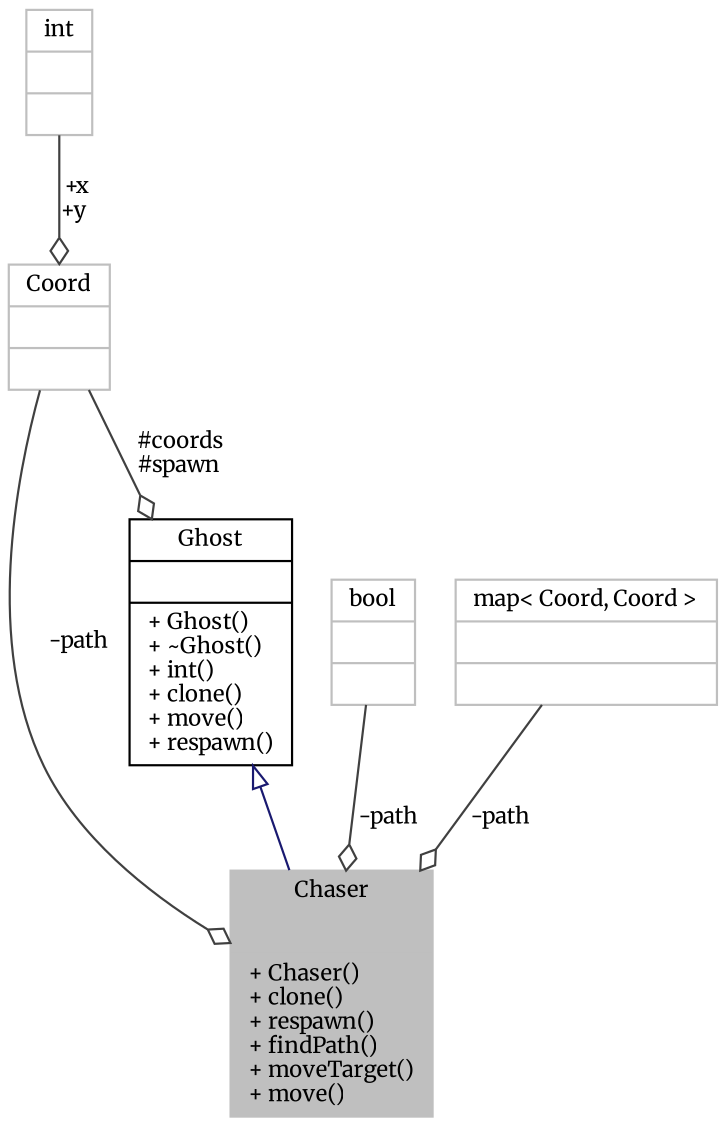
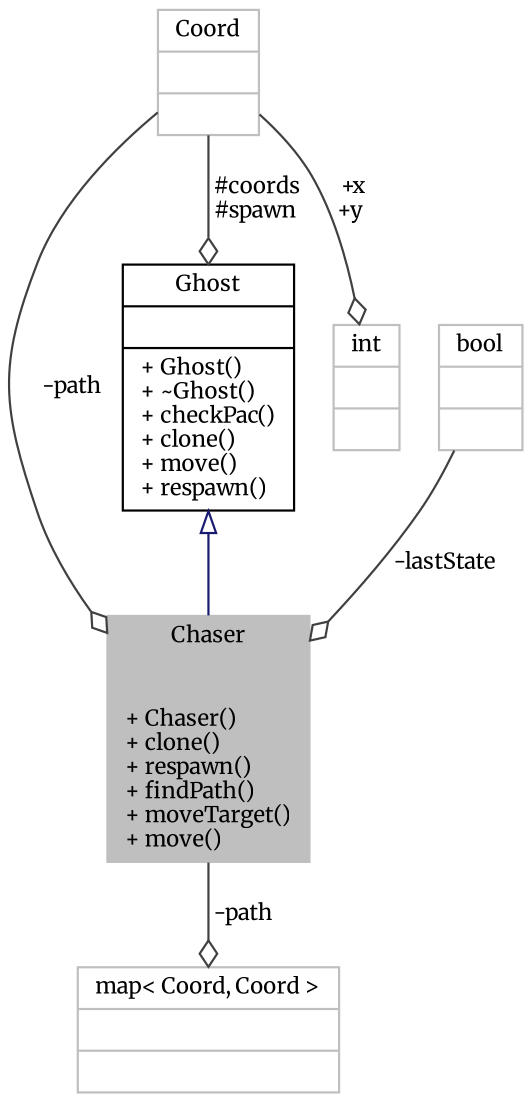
  digraph {
    fontname=Merriweather
    node [color=grey75 fillcolor=white fontname=Merriweather fontsize=10 shape=record style=filled]
    edge [color=grey25 fontname=Merriweather fontsize=10 labelfontname=Helvetica labelfontsize=10 style=solid arrowhead=odiamond]
    n1 [fillcolor=grey75 fontcolor=black height=0.2 label="{Chaser\n||+ Chaser()\l+ clone()\l+ respawn()\l+ findPath()\l+ moveTarget()\l+ move()\l}" width=0.4]
-   n2 [color=black height=0.2 label="{Ghost\n||+ Ghost()\l+ ~Ghost()\l+ int()\l+ clone()\l+ move()\l+ respawn()\l}" width=0.4]
+   n2 [color=black height=0.2 label="{Ghost\n||+ Ghost()\l+ ~Ghost()\l+ checkPac()\l+ clone()\l+ move()\l+ respawn()\l}" width=0.4]
    n3 [height=0.2 label="{Coord\n||}" width=0.4]
    n4 [height=0.2 label="{int\n||}" width=0.4]
    n5 [height=0.2 label="{bool\n||}" width=0.4]
    n6 [height=0.2 label="{map\< Coord, Coord \>\n||}" width=0.4]
    n2 -> n1 [arrowtail=onormal color=midnightblue dir=back arrowhead=""]
    n3 -> n1 [label=" -path"]
    n3 -> n2 [label=" #coords\n#spawn"]
-   n4 -> n3 [label=" +x\n+y"]
-   n5 -> n1 [label=" -path"]
-   n6 -> n1 [label=" -path"]
+   n3 -> n4 [label=" +x\n+y"]
+   n5 -> n1 [label=" -lastState"]
+   n1 -> n6 [label=" -path"]
  }
